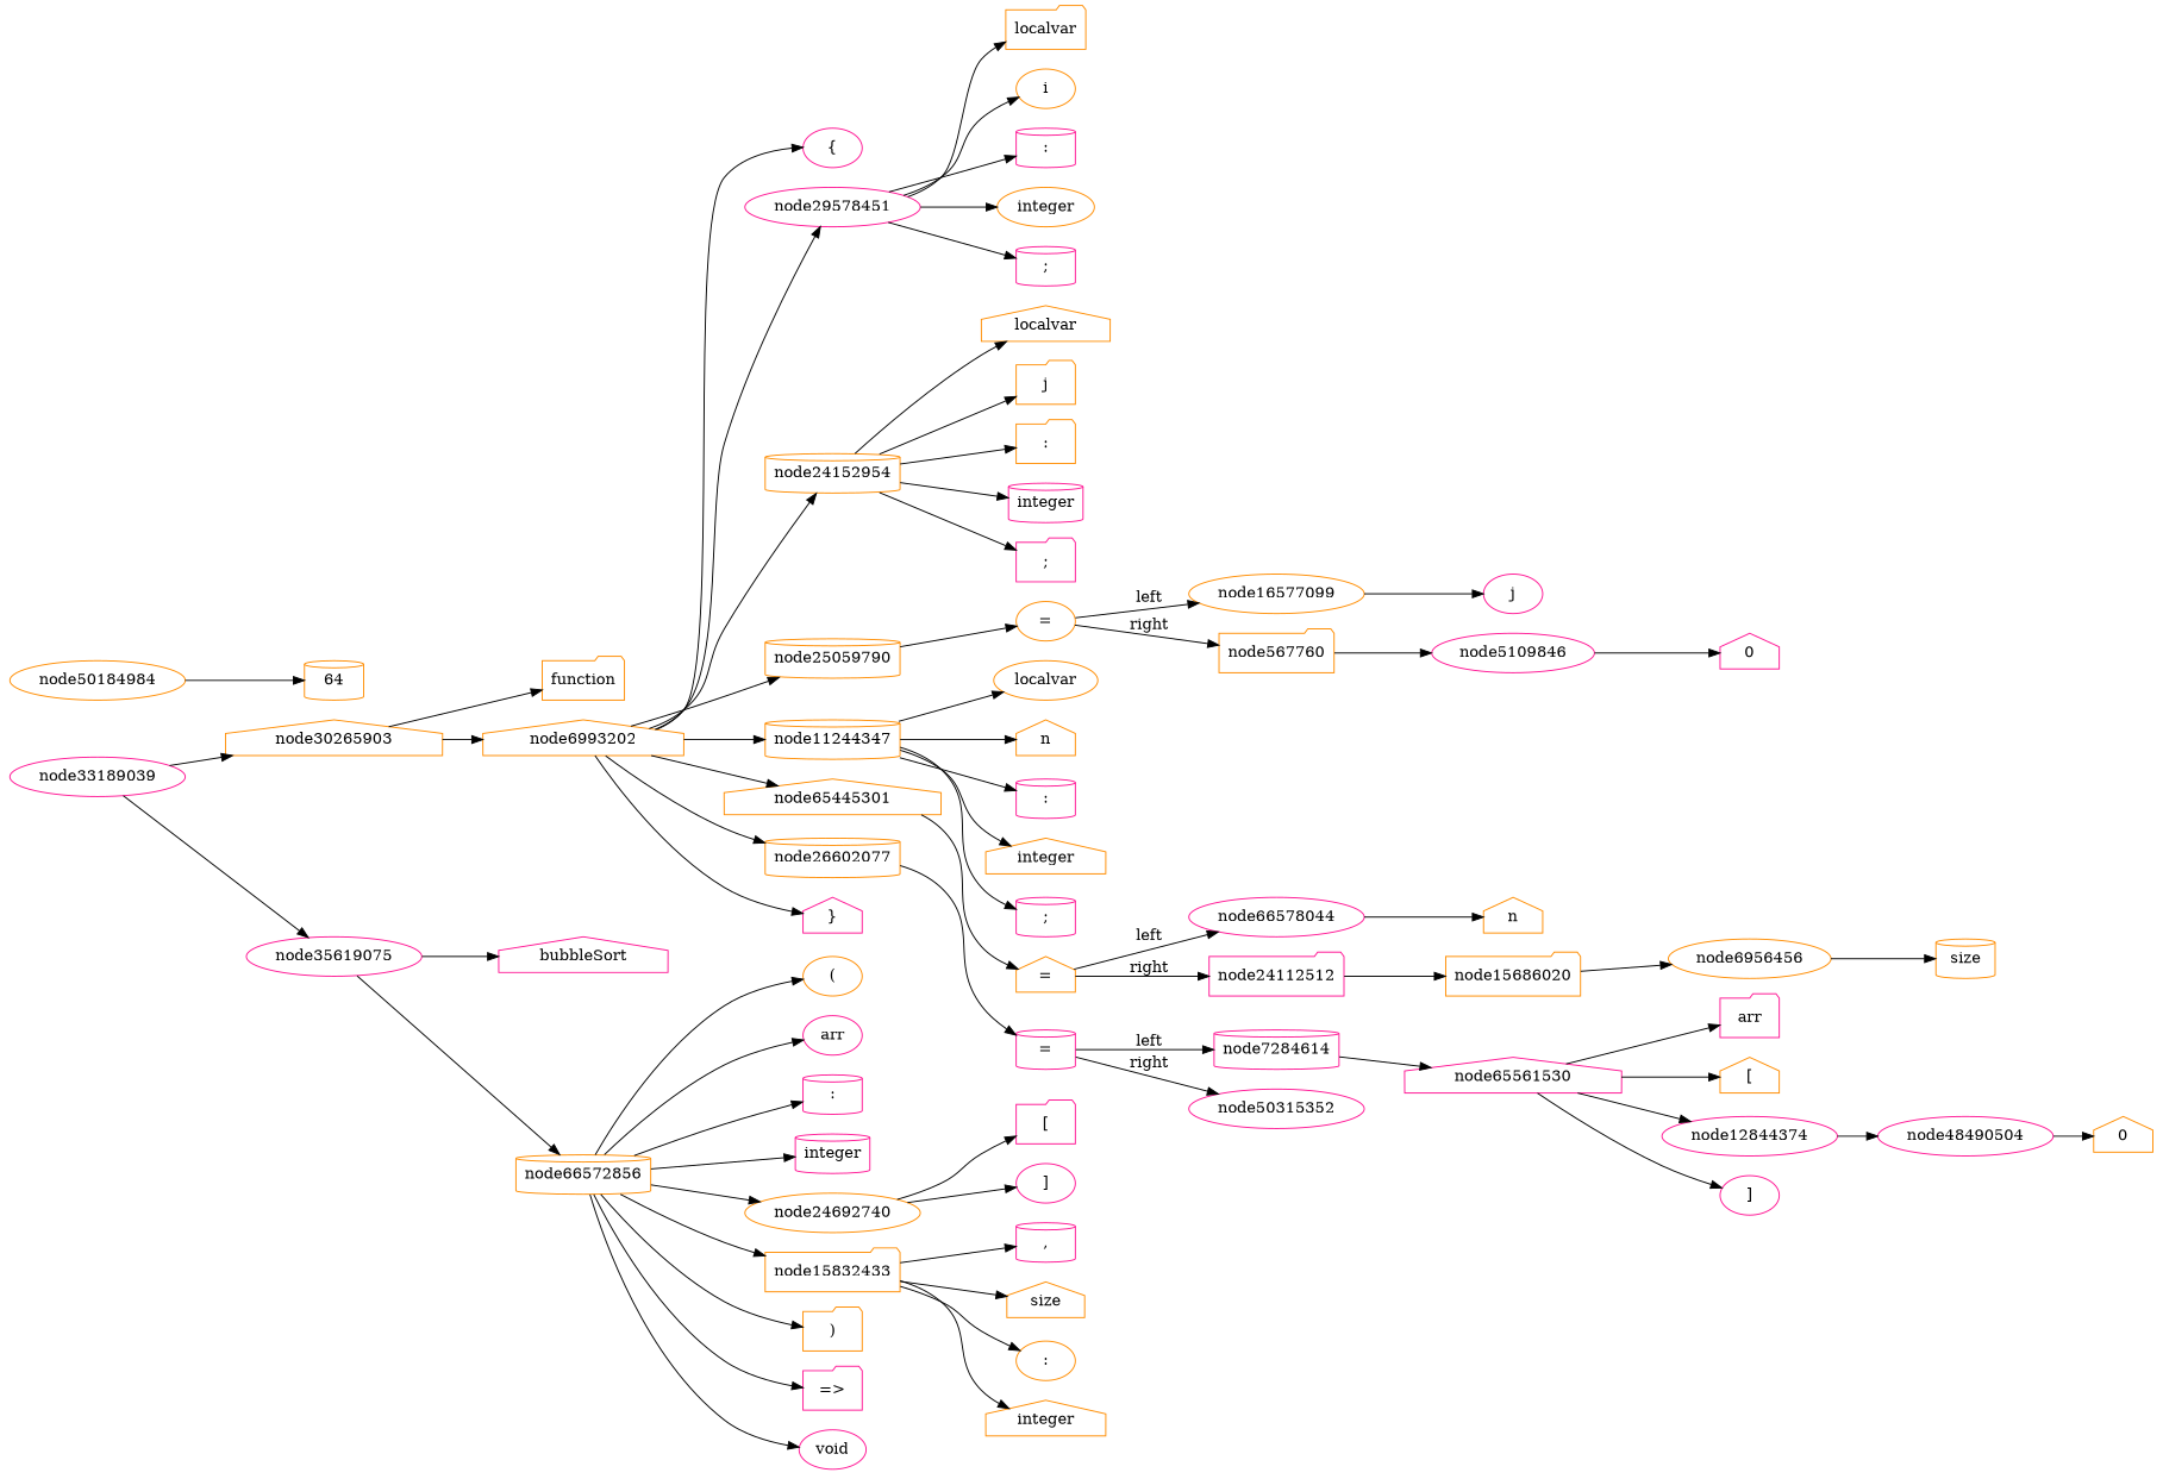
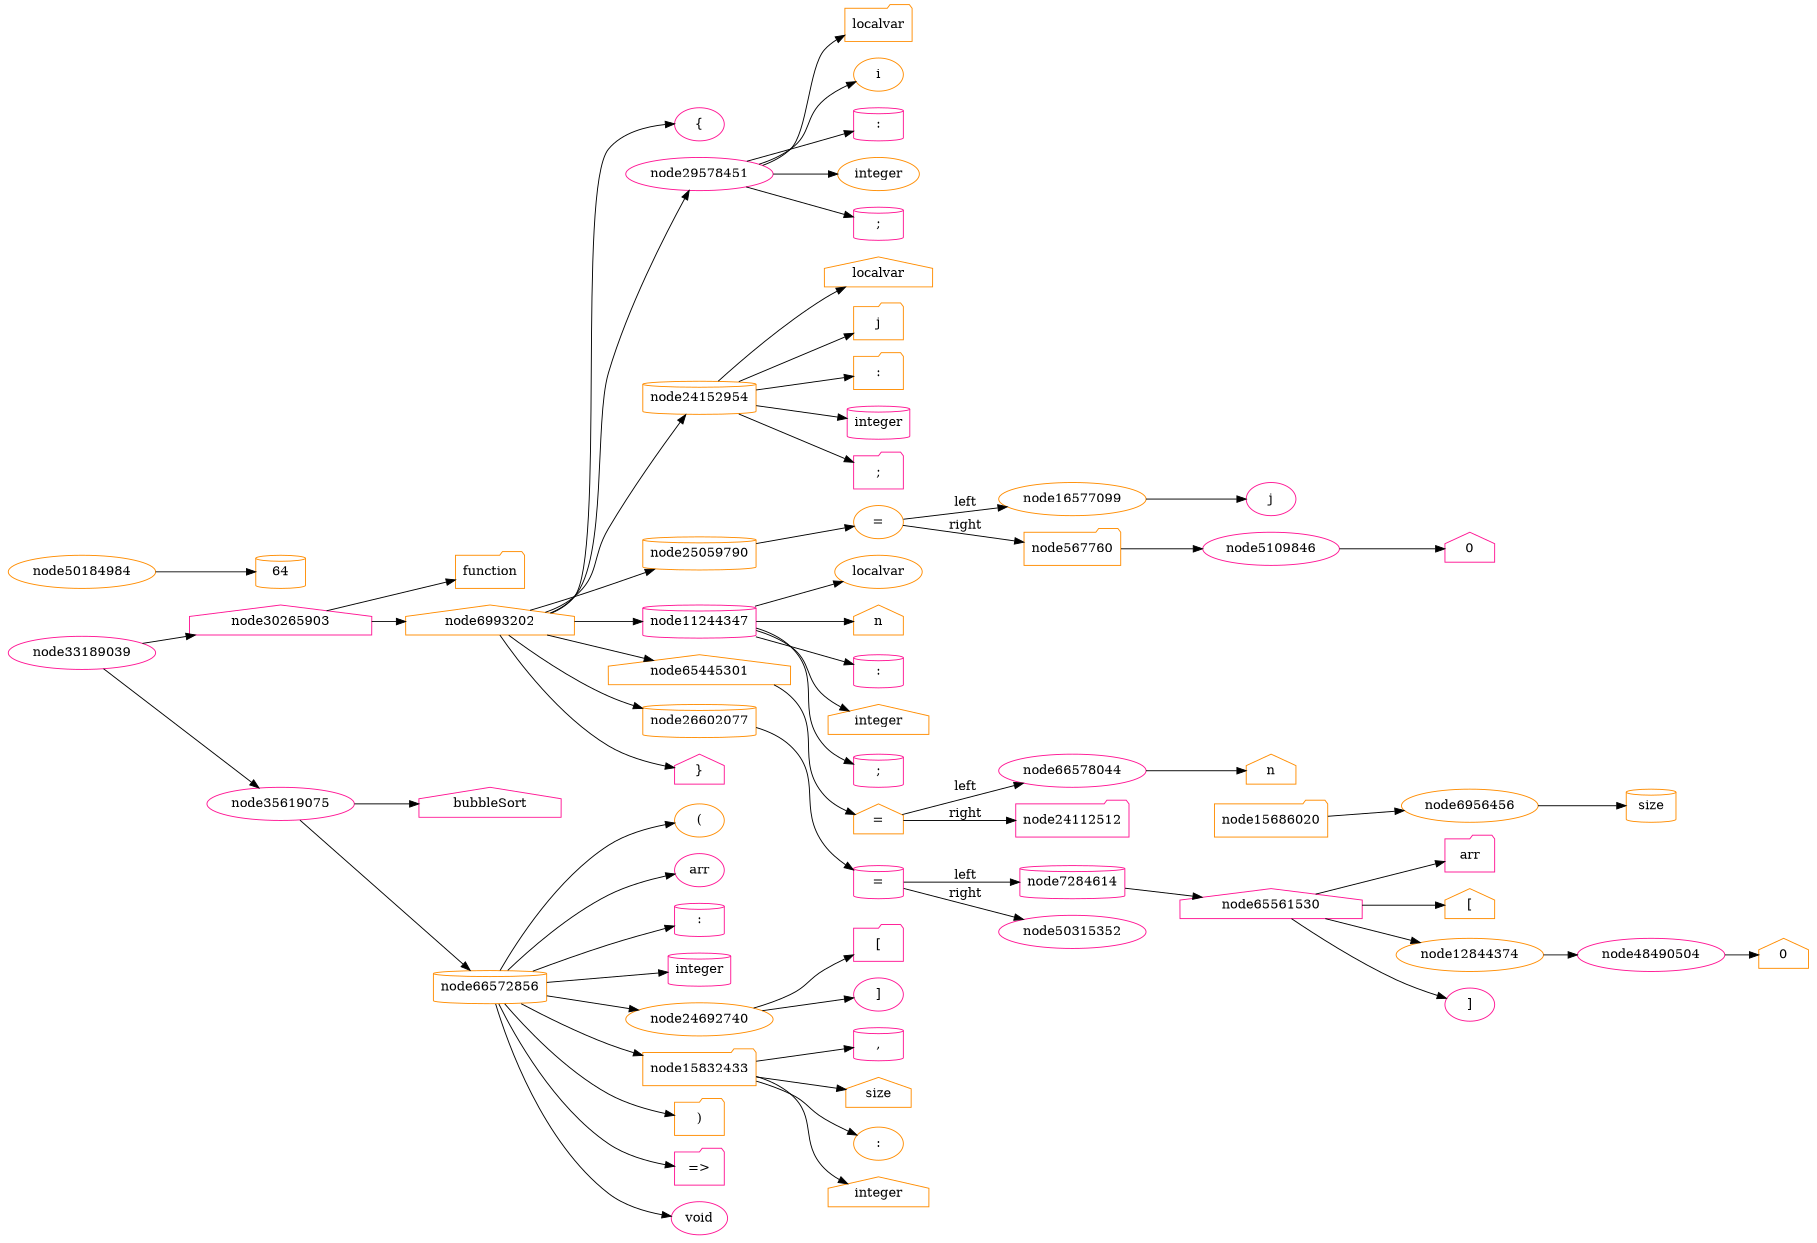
  digraph {
    rankdir=LR
    node [color=darkorange shape=ellipse]
    node33189039 [color=deeppink]
-   node30265903 [shape=house]
+   node30265903 [color=deeppink shape=house]
    node35619075 [color=deeppink]
    n4 [label=function shape=folder]
    node6993202 [shape=house]
    n6 [color=deeppink label=bubbleSort shape=house]
    node66572856 [shape=cylinder]
    n8 [color=deeppink label="{"]
    node29578451 [color=deeppink]
    node24152954 [shape=cylinder]
    node25059790 [shape=cylinder]
-   node11244347 [shape=cylinder]
+   node11244347 [color=deeppink shape=cylinder]
    node65445301 [shape=house]
    node26602077 [shape=cylinder]
    n15 [color=deeppink label="}" shape=house]
    n16 [label="("]
    n17 [color=deeppink label=arr]
    n18 [color=deeppink label=":" shape=cylinder]
    n19 [color=deeppink label=integer shape=cylinder]
    node24692740
    node15832433 [shape=folder]
    n22 [label=")" shape=folder]
    n23 [color=deeppink label="=>" shape=folder]
    n24 [color=deeppink label=void]
    n25 [color=deeppink label="[" shape=folder]
    n26 [color=deeppink label="]"]
    n27 [color=deeppink label="," shape=cylinder]
    n28 [label=size shape=house]
    n29 [label=":"]
    n30 [label=integer shape=house]
    n31 [label=localvar shape=folder]
    n32 [label=i]
    n33 [color=deeppink label=":" shape=cylinder]
    n34 [label=integer]
    n35 [color=deeppink label=";" shape=cylinder]
    n36 [label=localvar shape=house]
    n37 [label=j shape=folder]
    n38 [label=":" shape=folder]
    n39 [color=deeppink label=integer shape=cylinder]
    n40 [color=deeppink label=";" shape=folder]
    n41 [label="="]
    n42 [label=localvar]
    n43 [label=n shape=house]
    n44 [color=deeppink label=":" shape=cylinder]
    n45 [label=integer shape=house]
    n46 [color=deeppink label=";" shape=cylinder]
    n47 [label="=" shape=house]
    n48 [color=deeppink label="=" shape=cylinder]
    node16577099
    node567760 [shape=folder]
    n51 [color=deeppink label=j]
    node5109846 [color=deeppink]
    n53 [color=deeppink label=0 shape=house]
    node66578044 [color=deeppink]
    node24112512 [color=deeppink shape=folder]
    n56 [label=n shape=house]
    node15686020 [shape=folder]
    node6956456
    n59 [label=size shape=cylinder]
    node7284614 [color=deeppink shape=cylinder]
    node50315352 [color=deeppink]
    node65561530 [color=deeppink shape=house]
    n63 [color=deeppink label=arr shape=folder]
    n64 [label="[" shape=house]
-   node12844374 [color=deeppink]
+   node12844374
    n66 [color=deeppink label="]"]
    node48490504 [color=deeppink]
    n68 [label=0 shape=house]
    n69 [label=64 shape=cylinder]
    node50184984
    node33189039 -> node30265903
    node33189039 -> node35619075
    node30265903 -> n4
    node30265903 -> node6993202
    node35619075 -> n6
    node35619075 -> node66572856
    node6993202 -> n8
    node6993202 -> node29578451
    node6993202 -> node24152954
    node6993202 -> node25059790
    node6993202 -> node11244347
    node6993202 -> node65445301
    node6993202 -> node26602077
    node6993202 -> n15
    node66572856 -> n16
    node66572856 -> n17
    node66572856 -> n18
    node66572856 -> n19
    node66572856 -> node24692740
    node66572856 -> node15832433
    node66572856 -> n22
    node66572856 -> n23
    node66572856 -> n24
    node29578451 -> n31
    node29578451 -> n32
    node29578451 -> n33
    node29578451 -> n34
    node29578451 -> n35
    node24152954 -> n36
    node24152954 -> n37
    node24152954 -> n38
    node24152954 -> n39
    node24152954 -> n40
    node25059790 -> n41
    node11244347 -> n42
    node11244347 -> n43
    node11244347 -> n44
    node11244347 -> n45
    node11244347 -> n46
    node65445301 -> n47
    node26602077 -> n48
    node24692740 -> n25
    node24692740 -> n26
    node15832433 -> n27
    node15832433 -> n28
    node15832433 -> n29
    node15832433 -> n30
    n41 -> node16577099 [label=left]
    n41 -> node567760 [label=right]
    n47 -> node66578044 [label=left]
    n47 -> node24112512 [label=right]
    n48 -> node7284614 [label=left]
    n48 -> node50315352 [label=right]
    node16577099 -> n51
    node567760 -> node5109846
    node5109846 -> n53
    node66578044 -> n56
-   node24112512 -> node15686020
    node15686020 -> node6956456
    node6956456 -> n59
    node7284614 -> node65561530
    node65561530 -> n63
    node65561530 -> n64
    node65561530 -> node12844374
    node65561530 -> n66
    node12844374 -> node48490504
    node48490504 -> n68
    node50184984 -> n69
  }
